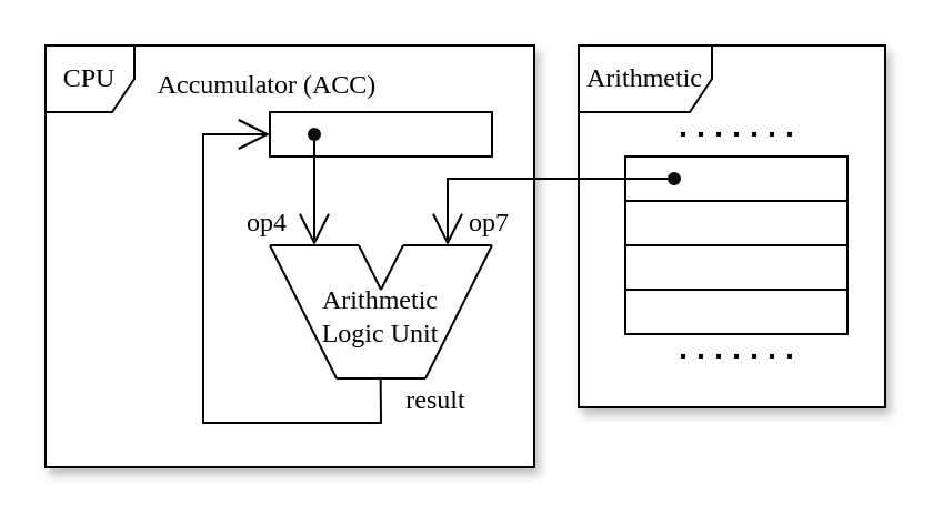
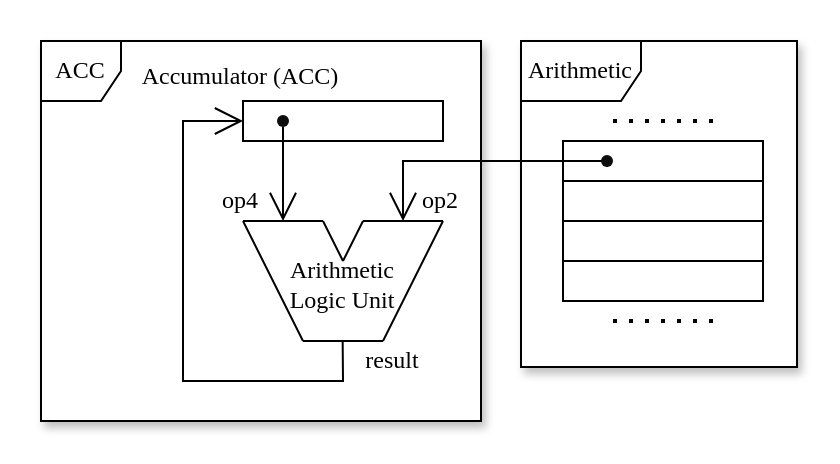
  <mxCell id="0" />
  <mxCell id="1" parent="0" />
  <mxCell id="2" value="" style="rounded=0;whiteSpace=wrap;html=1;shadow=1;fontFamily=Computer Modern;" parent="1" vertex="1"><mxGeometry x="260" y="20" width="138" height="163" as="geometry" /></mxCell>
  <mxCell id="3" value="" style="rounded=0;whiteSpace=wrap;html=1;shadow=1;fontFamily=Computer Modern;" parent="1" vertex="1"><mxGeometry x="20" y="20" width="220" height="190" as="geometry" /></mxCell>
  <mxCell id="4" value="" style="rounded=0;whiteSpace=wrap;html=1;fontFamily=Computer Modern;" parent="1" vertex="1"><mxGeometry x="121" y="50" width="100" height="20" as="geometry" /></mxCell>
  <mxCell id="5" value="" style="endArrow=none;html=1;rounded=0;fontFamily=Computer Modern;" parent="1" edge="1"><mxGeometry width="50" height="50" relative="1" as="geometry"><mxPoint x="121" y="110" as="sourcePoint" /><mxPoint x="161" y="110" as="targetPoint" /><Array as="points"><mxPoint x="141" y="110" /></Array></mxGeometry></mxCell>
  <mxCell id="6" value="" style="endArrow=none;html=1;rounded=0;fontFamily=Computer Modern;" parent="1" edge="1"><mxGeometry width="50" height="50" relative="1" as="geometry"><mxPoint x="121" y="110" as="sourcePoint" /><mxPoint x="151" y="170" as="targetPoint" /></mxGeometry></mxCell>
  <mxCell id="7" value="" style="endArrow=none;html=1;rounded=0;fontFamily=Computer Modern;" parent="1" edge="1"><mxGeometry width="50" height="50" relative="1" as="geometry"><mxPoint x="161" y="110" as="sourcePoint" /><mxPoint x="171" y="130" as="targetPoint" /></mxGeometry></mxCell>
  <mxCell id="8" value="" style="endArrow=none;html=1;rounded=0;fontFamily=Computer Modern;" parent="1" edge="1"><mxGeometry width="50" height="50" relative="1" as="geometry"><mxPoint x="181" y="110" as="sourcePoint" /><mxPoint x="171" y="130" as="targetPoint" /></mxGeometry></mxCell>
  <mxCell id="9" value="" style="endArrow=none;html=1;rounded=0;fontFamily=Computer Modern;" parent="1" edge="1"><mxGeometry width="50" height="50" relative="1" as="geometry"><mxPoint x="181" y="110" as="sourcePoint" /><mxPoint x="221" y="110" as="targetPoint" /></mxGeometry></mxCell>
  <mxCell id="10" value="" style="endArrow=none;html=1;rounded=0;fontFamily=Computer Modern;" parent="1" edge="1"><mxGeometry width="50" height="50" relative="1" as="geometry"><mxPoint x="221" y="110" as="sourcePoint" /><mxPoint x="191" y="170" as="targetPoint" /></mxGeometry></mxCell>
  <mxCell id="11" value="" style="endArrow=none;html=1;rounded=0;fontFamily=Computer Modern;" parent="1" edge="1"><mxGeometry width="50" height="50" relative="1" as="geometry"><mxPoint x="151" y="170" as="sourcePoint" /><mxPoint x="191" y="170" as="targetPoint" /></mxGeometry></mxCell>
  <mxCell id="12" value="Arithmetic&lt;br&gt;Logic Unit" style="text;html=1;strokeColor=none;fillColor=none;align=center;verticalAlign=middle;whiteSpace=wrap;rounded=0;fontFamily=Computer Modern;" parent="1" vertex="1"><mxGeometry x="136.25" y="125" width="69.5" height="34" as="geometry" /></mxCell>
  <mxCell id="13" value="" style="endArrow=open;endFill=1;endSize=12;html=1;rounded=0;exitX=0.5;exitY=1;exitDx=0;exitDy=0;fontFamily=Computer Modern;" parent="1" source="16" edge="1"><mxGeometry width="160" relative="1" as="geometry"><mxPoint x="141" y="70" as="sourcePoint" /><mxPoint x="141" y="110" as="targetPoint" /></mxGeometry></mxCell>
  <mxCell id="14" value="" style="endArrow=open;endFill=1;endSize=12;html=1;rounded=0;entryX=0;entryY=0.5;entryDx=0;entryDy=0;fontFamily=Computer Modern;" parent="1" target="4" edge="1"><mxGeometry width="160" relative="1" as="geometry"><mxPoint x="170.83" y="170" as="sourcePoint" /><mxPoint x="170.83" y="210" as="targetPoint" /><Array as="points"><mxPoint x="171" y="190" /><mxPoint x="91" y="190" /><mxPoint x="91" y="60" /></Array></mxGeometry></mxCell>
  <mxCell id="15" value="Accumulator (ACC)" style="text;html=1;strokeColor=none;fillColor=none;align=center;verticalAlign=middle;whiteSpace=wrap;rounded=0;fontFamily=Computer Modern;" parent="1" vertex="1"><mxGeometry x="60" y="28" width="120" height="20" as="geometry" /></mxCell>
  <mxCell id="16" value="" style="ellipse;whiteSpace=wrap;html=1;aspect=fixed;strokeColor=none;fillColor=#0D0D0D;fontFamily=Computer Modern;" parent="1" vertex="1"><mxGeometry x="138" y="57" width="6" height="6" as="geometry" /></mxCell>
- <mxCell id="17" value="CPU" style="shape=umlFrame;whiteSpace=wrap;html=1;pointerEvents=0;fontFamily=Computer Modern;width=40;height=30;" parent="1" vertex="1"><mxGeometry x="20" y="20" width="220" height="190" as="geometry" /></mxCell>
+ <mxCell id="17" value="ACC" style="shape=umlFrame;whiteSpace=wrap;html=1;pointerEvents=0;fontFamily=Computer Modern;width=40;height=30;" parent="1" vertex="1"><mxGeometry x="20" y="20" width="220" height="190" as="geometry" /></mxCell>
  <mxCell id="18" value="" style="rounded=0;whiteSpace=wrap;html=1;fontFamily=Computer Modern;" parent="1" vertex="1"><mxGeometry x="281" y="130" width="100" height="20" as="geometry" /></mxCell>
  <mxCell id="19" value="" style="rounded=0;whiteSpace=wrap;html=1;fontFamily=Computer Modern;" parent="1" vertex="1"><mxGeometry x="281" y="70" width="100" height="20" as="geometry" /></mxCell>
  <mxCell id="20" value="" style="endArrow=none;dashed=1;html=1;dashPattern=1 3;strokeWidth=2;rounded=0;fontFamily=Computer Modern;" parent="1" edge="1"><mxGeometry width="50" height="50" relative="1" as="geometry"><mxPoint x="306" y="160" as="sourcePoint" /><mxPoint x="356" y="160" as="targetPoint" /></mxGeometry></mxCell>
  <mxCell id="21" value="" style="endArrow=none;dashed=1;html=1;dashPattern=1 3;strokeWidth=2;rounded=0;fontFamily=Computer Modern;" parent="1" edge="1"><mxGeometry width="50" height="50" relative="1" as="geometry"><mxPoint x="306" y="60" as="sourcePoint" /><mxPoint x="356" y="60" as="targetPoint" /></mxGeometry></mxCell>
  <mxCell id="22" value="" style="rounded=0;whiteSpace=wrap;html=1;fontFamily=Computer Modern;" parent="1" vertex="1"><mxGeometry x="281" y="90" width="100" height="20" as="geometry" /></mxCell>
  <mxCell id="23" value="" style="rounded=0;whiteSpace=wrap;html=1;fontFamily=Computer Modern;" parent="1" vertex="1"><mxGeometry x="281" y="110" width="100" height="20" as="geometry" /></mxCell>
  <mxCell id="24" value="Arithmetic" style="shape=umlFrame;whiteSpace=wrap;html=1;pointerEvents=0;fontFamily=Computer Modern;" parent="1" vertex="1"><mxGeometry x="260" y="20" width="138" height="163" as="geometry" /></mxCell>
  <mxCell id="25" value="" style="endArrow=open;endFill=1;endSize=12;html=1;rounded=0;exitX=0.5;exitY=1;exitDx=0;exitDy=0;fontFamily=Computer Modern;" parent="1" source="26" edge="1"><mxGeometry width="160" relative="1" as="geometry"><mxPoint x="201" y="70" as="sourcePoint" /><mxPoint x="201" y="110" as="targetPoint" /><Array as="points"><mxPoint x="303" y="80" /><mxPoint x="201" y="80" /></Array></mxGeometry></mxCell>
  <mxCell id="26" value="" style="ellipse;whiteSpace=wrap;html=1;aspect=fixed;strokeColor=none;fillColor=#0D0D0D;fontFamily=Computer Modern;" parent="1" vertex="1"><mxGeometry x="300" y="77" width="6" height="6" as="geometry" /></mxCell>
  <mxCell id="27" value="result" style="text;html=1;strokeColor=none;fillColor=none;align=center;verticalAlign=middle;whiteSpace=wrap;rounded=0;fontFamily=Computer Modern;" vertex="1" parent="1"><mxGeometry x="171" y="170" width="50" height="20" as="geometry" /></mxCell>
  <mxCell id="28" value="op4" style="text;html=1;strokeColor=none;fillColor=none;align=center;verticalAlign=middle;whiteSpace=wrap;rounded=0;fontFamily=Computer Modern;" vertex="1" parent="1"><mxGeometry x="107" y="90" width="26" height="20" as="geometry" /></mxCell>
- <mxCell id="29" value="op7" style="text;html=1;strokeColor=none;fillColor=none;align=center;verticalAlign=middle;whiteSpace=wrap;rounded=0;fontFamily=Computer Modern;" vertex="1" parent="1"><mxGeometry x="206.75" y="89.5" width="26" height="20" as="geometry" /></mxCell>
+ <mxCell id="29" value="op2" style="text;html=1;strokeColor=none;fillColor=none;align=center;verticalAlign=middle;whiteSpace=wrap;rounded=0;fontFamily=Computer Modern;" vertex="1" parent="1"><mxGeometry x="206.75" y="89.5" width="26" height="20" as="geometry" /></mxCell>
